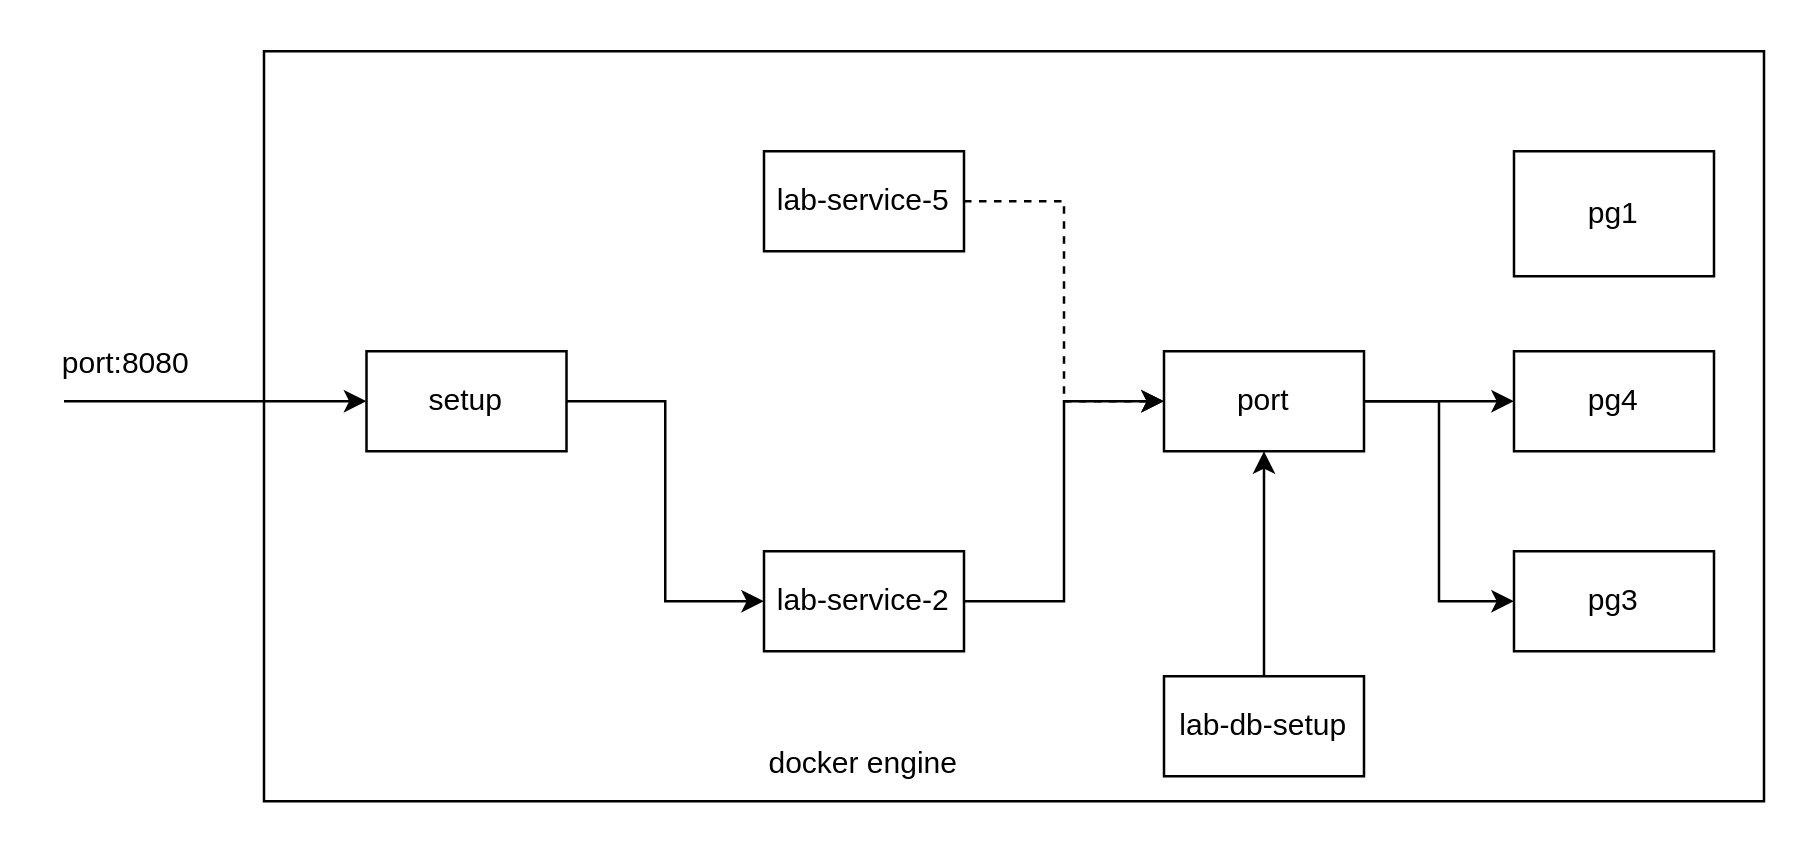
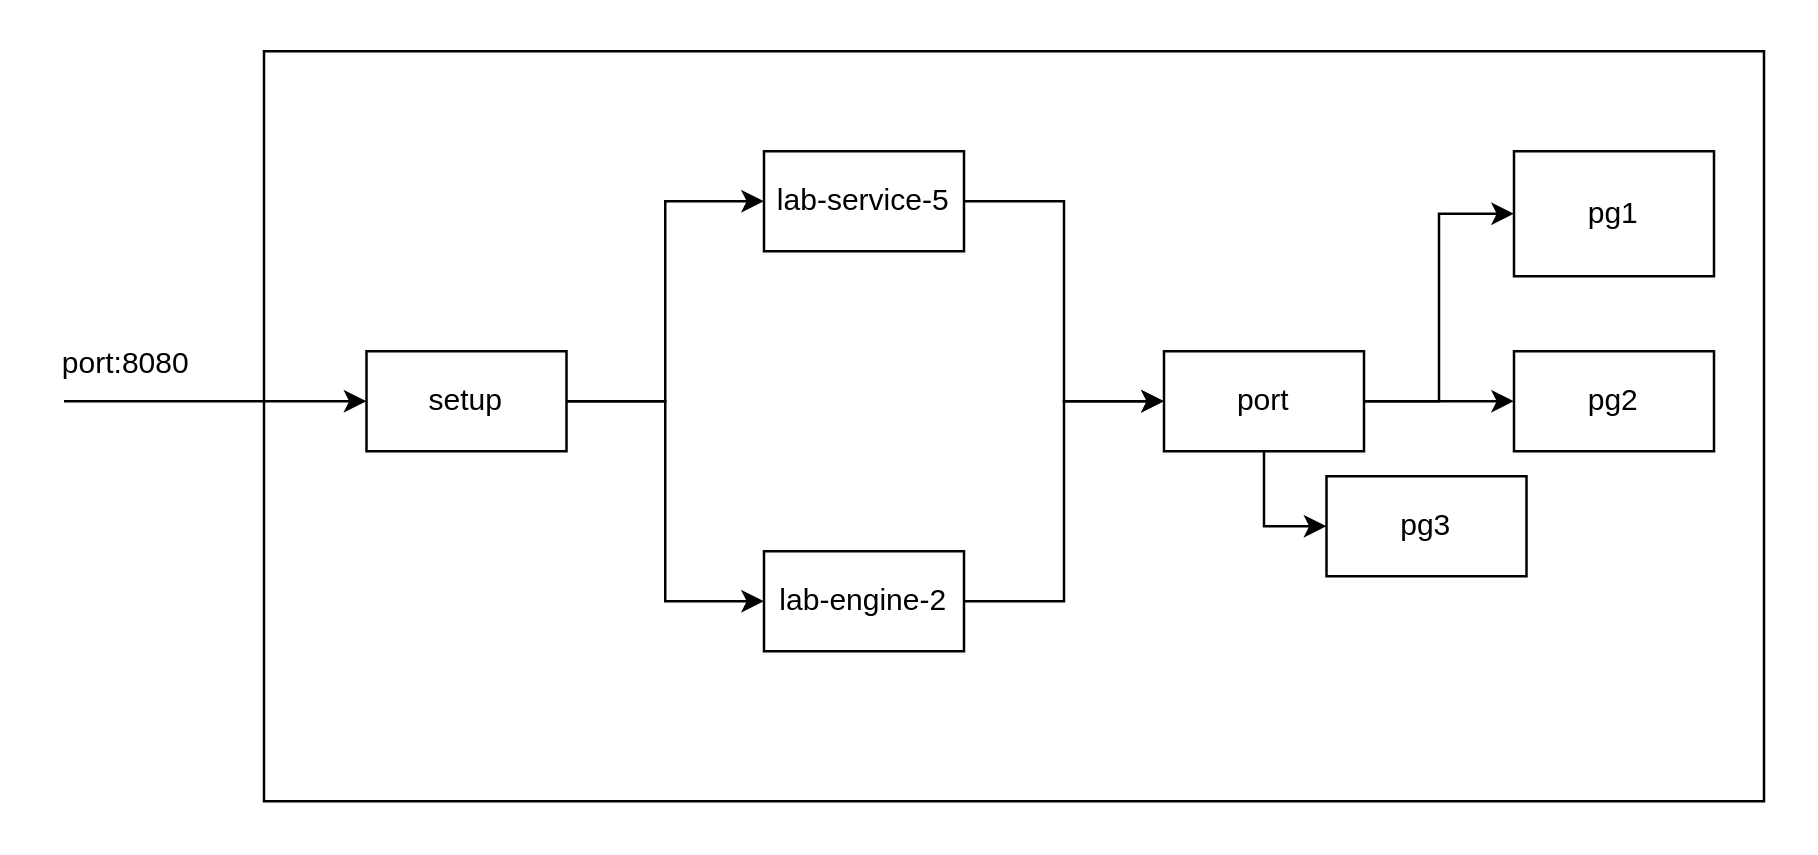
  <mxCell id="0" />
  <mxCell id="1" parent="0" />
  <mxCell id="2" value="" style="rounded=0;whiteSpace=wrap;html=1;" parent="1" vertex="1"><mxGeometry x="105" y="20" width="600" height="300" as="geometry" /></mxCell>
+ <mxCell id="3" style="edgeStyle=orthogonalEdgeStyle;rounded=0;orthogonalLoop=1;jettySize=auto;html=1;entryX=0;entryY=0.5;entryDx=0;entryDy=0;" parent="1" source="5" target="7" edge="1"><mxGeometry relative="1" as="geometry" /></mxCell>
  <mxCell id="4" style="edgeStyle=orthogonalEdgeStyle;rounded=0;orthogonalLoop=1;jettySize=auto;html=1;entryX=0;entryY=0.5;entryDx=0;entryDy=0;" parent="1" source="5" target="9" edge="1"><mxGeometry relative="1" as="geometry" /></mxCell>
  <mxCell id="5" value="setup" style="rounded=0;whiteSpace=wrap;html=1;" parent="1" vertex="1"><mxGeometry x="146" y="140" width="80" height="40" as="geometry" /></mxCell>
- <mxCell id="6" style="edgeStyle=orthogonalEdgeStyle;rounded=0;orthogonalLoop=1;jettySize=auto;html=1;entryX=0;entryY=0.5;entryDx=0;entryDy=0;dashed=1;" parent="1" source="7" target="13" edge="1"><mxGeometry relative="1" as="geometry" /></mxCell>
+ <mxCell id="6" style="edgeStyle=orthogonalEdgeStyle;rounded=0;orthogonalLoop=1;jettySize=auto;html=1;entryX=0;entryY=0.5;entryDx=0;entryDy=0;" parent="1" source="7" target="13" edge="1"><mxGeometry relative="1" as="geometry" /></mxCell>
  <mxCell id="7" value="lab-service-5" style="rounded=0;whiteSpace=wrap;html=1;" parent="1" vertex="1"><mxGeometry x="305" y="60" width="80" height="40" as="geometry" /></mxCell>
  <mxCell id="8" style="edgeStyle=orthogonalEdgeStyle;rounded=0;orthogonalLoop=1;jettySize=auto;html=1;entryX=0;entryY=0.5;entryDx=0;entryDy=0;" parent="1" source="9" target="13" edge="1"><mxGeometry relative="1" as="geometry" /></mxCell>
- <mxCell id="9" value="lab-service-2" style="rounded=0;whiteSpace=wrap;html=1;" parent="1" vertex="1"><mxGeometry x="305" y="220" width="80" height="40" as="geometry" /></mxCell>
+ <mxCell id="9" value="lab-engine-2" style="rounded=0;whiteSpace=wrap;html=1;" parent="1" vertex="1"><mxGeometry x="305" y="220" width="80" height="40" as="geometry" /></mxCell>
+ <mxCell id="10" style="edgeStyle=orthogonalEdgeStyle;rounded=0;orthogonalLoop=1;jettySize=auto;html=1;entryX=0;entryY=0.5;entryDx=0;entryDy=0;" edge="1" parent="1" source="13" target="17"><mxGeometry relative="1" as="geometry" /></mxCell>
  <mxCell id="11" style="edgeStyle=orthogonalEdgeStyle;rounded=0;orthogonalLoop=1;jettySize=auto;html=1;entryX=0;entryY=0.5;entryDx=0;entryDy=0;" edge="1" parent="1" source="13" target="18"><mxGeometry relative="1" as="geometry" /></mxCell>
  <mxCell id="12" style="edgeStyle=orthogonalEdgeStyle;rounded=0;orthogonalLoop=1;jettySize=auto;html=1;entryX=0;entryY=0.5;entryDx=0;entryDy=0;" edge="1" parent="1" source="13" target="19"><mxGeometry relative="1" as="geometry" /></mxCell>
  <mxCell id="13" value="port" style="rounded=0;whiteSpace=wrap;html=1;" parent="1" vertex="1"><mxGeometry x="465" y="140" width="80" height="40" as="geometry" /></mxCell>
- <mxCell id="14" value="docker engine" style="text;html=1;align=center;verticalAlign=middle;whiteSpace=wrap;rounded=0;" parent="1" vertex="1"><mxGeometry x="305" y="290" width="80" height="30" as="geometry" /></mxCell>
  <mxCell id="15" value="" style="endArrow=classic;html=1;rounded=0;entryX=0;entryY=0.5;entryDx=0;entryDy=0;" parent="1" target="5" edge="1"><mxGeometry width="50" height="50" relative="1" as="geometry"><mxPoint y="160" as="sourcePoint" x="25" /><mxPoint x="75" y="140" as="targetPoint" /></mxGeometry></mxCell>
  <mxCell id="16" value="port:8080" style="text;html=1;align=center;verticalAlign=middle;whiteSpace=wrap;rounded=0;" parent="1" vertex="1"><mxGeometry x="20" y="130" width="60" height="30" as="geometry" /></mxCell>
  <mxCell id="17" value="pg1" style="rounded=0;whiteSpace=wrap;html=1;" vertex="1" parent="1"><mxGeometry x="605" y="60" width="80" height="50" as="geometry" /></mxCell>
- <mxCell id="18" value="pg4" style="rounded=0;whiteSpace=wrap;html=1;" vertex="1" parent="1"><mxGeometry x="605" y="140" width="80" height="40" as="geometry" /></mxCell>
- <mxCell id="19" value="pg3" style="rounded=0;whiteSpace=wrap;html=1;" vertex="1" parent="1"><mxGeometry x="605" y="220" width="80" height="40" as="geometry" /></mxCell>
- <mxCell id="20" style="edgeStyle=orthogonalEdgeStyle;rounded=0;orthogonalLoop=1;jettySize=auto;html=1;entryX=0.5;entryY=1;entryDx=0;entryDy=0;" edge="1" parent="1" source="21" target="13"><mxGeometry relative="1" as="geometry" /></mxCell>
- <mxCell id="21" value="lab-db-setup" style="rounded=0;whiteSpace=wrap;html=1;" vertex="1" parent="1"><mxGeometry x="465" y="270" width="80" height="40" as="geometry" /></mxCell>
+ <mxCell id="18" value="pg2" style="rounded=0;whiteSpace=wrap;html=1;" vertex="1" parent="1"><mxGeometry x="605" y="140" width="80" height="40" as="geometry" /></mxCell>
+ <mxCell id="19" value="pg3" style="rounded=0;whiteSpace=wrap;html=1;" vertex="1" parent="1"><mxGeometry x="530" y="190" width="80" height="40" as="geometry" /></mxCell>
